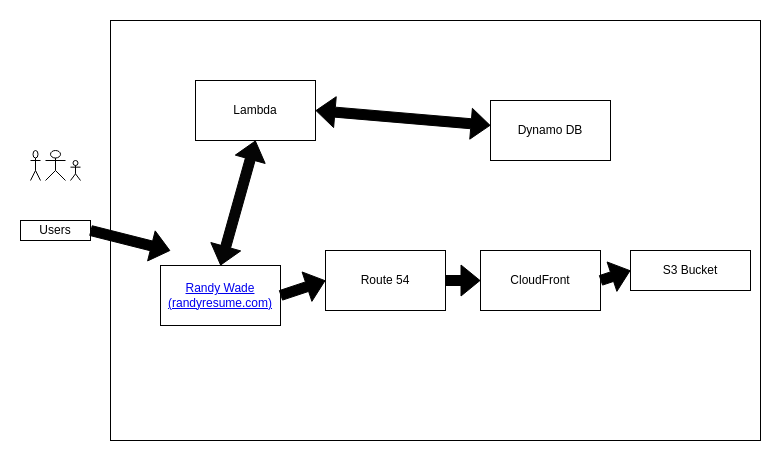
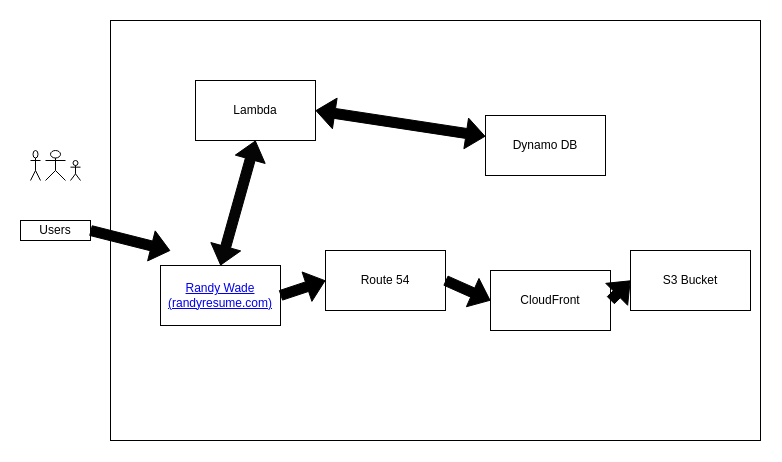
  <mxCell id="0" />
  <mxCell id="1" parent="0" />
  <mxCell id="2" value="Users" style="rounded=0;whiteSpace=wrap;html=1;" vertex="1" parent="1"><mxGeometry x="20" y="220" width="70" height="20" as="geometry" /></mxCell>
  <mxCell id="3" value="" style="shape=umlActor;verticalLabelPosition=bottom;verticalAlign=top;html=1;outlineConnect=0;" vertex="1" parent="1"><mxGeometry x="30" y="150" width="10" height="30" as="geometry" /></mxCell>
  <mxCell id="4" value="" style="shape=umlActor;verticalLabelPosition=bottom;verticalAlign=top;html=1;outlineConnect=0;" vertex="1" parent="1"><mxGeometry x="45" y="150" width="20" height="30" as="geometry" /></mxCell>
  <mxCell id="5" value="" style="shape=umlActor;verticalLabelPosition=bottom;verticalAlign=top;html=1;outlineConnect=0;" vertex="1" parent="1"><mxGeometry x="70" y="160" width="10" height="20" as="geometry" /></mxCell>
  <mxCell id="6" value="" style="rounded=0;whiteSpace=wrap;html=1;" vertex="1" parent="1"><mxGeometry x="110" y="20" width="650" height="420" as="geometry" /></mxCell>
  <mxCell id="7" value="" style="shape=flexArrow;endArrow=classic;html=1;rounded=0;exitX=1;exitY=0.5;exitDx=0;exitDy=0;entryX=0.092;entryY=0.548;entryDx=0;entryDy=0;entryPerimeter=0;fillColor=#000000;" edge="1" parent="1" source="2" target="6"><mxGeometry width="50" height="50" relative="1" as="geometry"><mxPoint x="360" y="260" as="sourcePoint" /><mxPoint x="410" y="210" as="targetPoint" /></mxGeometry></mxCell>
  <mxCell id="8" value="&lt;a href=&quot;https://randyresume.com/&quot;&gt;Randy Wade (randyresume.com)&lt;/a&gt;" style="rounded=0;whiteSpace=wrap;html=1;" vertex="1" parent="1"><mxGeometry x="160" y="265" width="120" height="60" as="geometry" /></mxCell>
  <mxCell id="9" value="Lambda" style="rounded=0;whiteSpace=wrap;html=1;" vertex="1" parent="1"><mxGeometry x="195" y="80" width="120" height="60" as="geometry" /></mxCell>
  <mxCell id="10" value="" style="shape=flexArrow;endArrow=classic;startArrow=classic;html=1;rounded=0;entryX=0.5;entryY=1;entryDx=0;entryDy=0;exitX=0.5;exitY=0;exitDx=0;exitDy=0;fillColor=#050505;" edge="1" parent="1" source="8" target="9"><mxGeometry width="100" height="100" relative="1" as="geometry"><mxPoint x="330" y="280" as="sourcePoint" /><mxPoint x="430" y="180" as="targetPoint" /></mxGeometry></mxCell>
- <mxCell id="11" value="Dynamo DB" style="rounded=0;whiteSpace=wrap;html=1;" vertex="1" parent="1"><mxGeometry x="490" y="100" width="120" height="60" as="geometry" /></mxCell>
+ <mxCell id="11" value="Dynamo DB" style="rounded=0;whiteSpace=wrap;html=1;" vertex="1" parent="1"><mxGeometry x="485" y="115" width="120" height="60" as="geometry" /></mxCell>
  <mxCell id="12" value="" style="shape=flexArrow;endArrow=classic;startArrow=classic;html=1;rounded=0;exitX=1;exitY=0.5;exitDx=0;exitDy=0;fillColor=#000000;" edge="1" parent="1" source="9" target="11"><mxGeometry width="100" height="100" relative="1" as="geometry"><mxPoint x="330" y="280" as="sourcePoint" /><mxPoint x="430" y="180" as="targetPoint" /></mxGeometry></mxCell>
  <mxCell id="13" value="Route 54" style="rounded=0;whiteSpace=wrap;html=1;" vertex="1" parent="1"><mxGeometry x="325" y="250" width="120" height="60" as="geometry" /></mxCell>
- <mxCell id="14" value="CloudFront" style="rounded=0;whiteSpace=wrap;html=1;" vertex="1" parent="1"><mxGeometry x="480" y="250" width="120" height="60" as="geometry" /></mxCell>
- <mxCell id="15" value="S3 Bucket" style="rounded=0;whiteSpace=wrap;html=1;" vertex="1" parent="1"><mxGeometry x="630" y="250" width="120" height="40" as="geometry" /></mxCell>
+ <mxCell id="14" value="CloudFront" style="rounded=0;whiteSpace=wrap;html=1;" vertex="1" parent="1"><mxGeometry x="490" y="270" width="120" height="60" as="geometry" /></mxCell>
+ <mxCell id="15" value="S3 Bucket" style="rounded=0;whiteSpace=wrap;html=1;" vertex="1" parent="1"><mxGeometry x="630" y="250" width="120" height="60" as="geometry" /></mxCell>
  <mxCell id="16" value="" style="shape=flexArrow;endArrow=classic;html=1;rounded=0;exitX=1;exitY=0.5;exitDx=0;exitDy=0;entryX=0;entryY=0.5;entryDx=0;entryDy=0;fillColor=#000000;" edge="1" parent="1" source="8" target="13"><mxGeometry width="50" height="50" relative="1" as="geometry"><mxPoint x="360" y="260" as="sourcePoint" /><mxPoint x="410" y="210" as="targetPoint" /></mxGeometry></mxCell>
  <mxCell id="17" value="" style="shape=flexArrow;endArrow=classic;html=1;rounded=0;exitX=1;exitY=0.5;exitDx=0;exitDy=0;entryX=0;entryY=0.5;entryDx=0;entryDy=0;fillColor=#000000;" edge="1" parent="1" source="13" target="14"><mxGeometry width="50" height="50" relative="1" as="geometry"><mxPoint x="360" y="260" as="sourcePoint" /><mxPoint x="410" y="210" as="targetPoint" /></mxGeometry></mxCell>
  <mxCell id="18" value="" style="shape=flexArrow;endArrow=classic;html=1;rounded=0;exitX=1;exitY=0.5;exitDx=0;exitDy=0;entryX=0;entryY=0.5;entryDx=0;entryDy=0;fillColor=#000000;" edge="1" parent="1" source="14" target="15"><mxGeometry width="50" height="50" relative="1" as="geometry"><mxPoint x="360" y="260" as="sourcePoint" /><mxPoint x="410" y="210" as="targetPoint" /></mxGeometry></mxCell>
